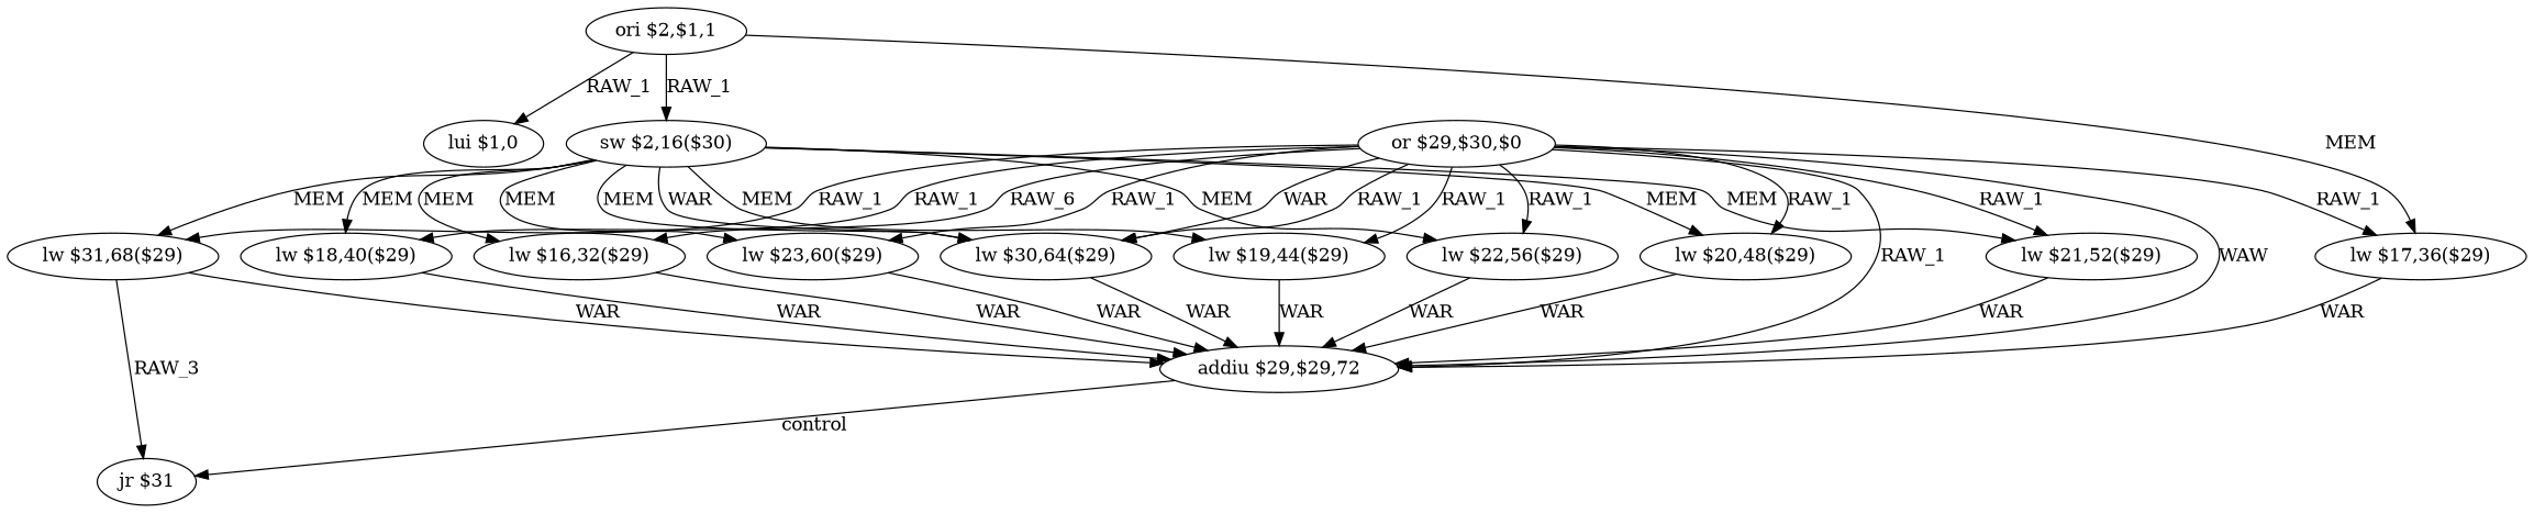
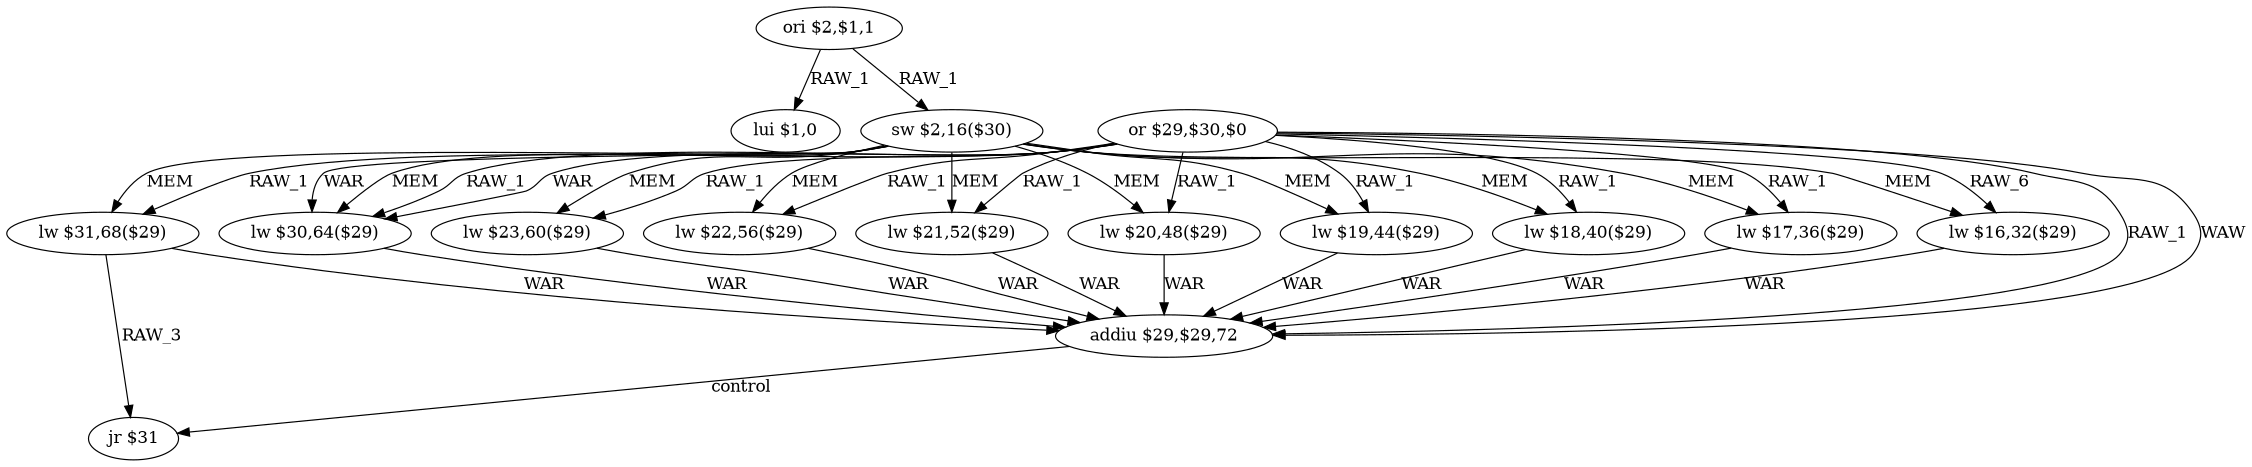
  digraph {
    node [shape=ellipse]
    n1 [label="lui $1,0"]
    n2 [label="ori $2,$1,1"]
    n3 [label="sw $2,16($30)"]
    n4 [label="lw $31,68($29)"]
    n5 [label="lw $30,64($29)"]
    n6 [label="lw $23,60($29)"]
    n7 [label="lw $22,56($29)"]
    n8 [label="lw $21,52($29)"]
    n9 [label="lw $20,48($29)"]
    n10 [label="lw $19,44($29)"]
    n11 [label="lw $18,40($29)"]
    n12 [label="lw $17,36($29)"]
    n13 [label="lw $16,32($29)"]
    n14 [label="addiu $29,$29,72"]
    n15 [label="jr $31"]
    n16 [label="or $29,$30,$0"]
    n2 -> n1 [label=RAW_1]
    n2 -> n3 [label=RAW_1]
    n3 -> n4 [label=MEM]
    n3 -> n5 [label=WAR]
    n3 -> n5 [label=MEM]
    n3 -> n6 [label=MEM]
    n3 -> n7 [label=MEM]
    n3 -> n8 [label=MEM]
    n3 -> n9 [label=MEM]
    n3 -> n10 [label=MEM]
    n3 -> n11 [label=MEM]
-   n2 -> n12 [label=MEM]
+   n3 -> n12 [label=MEM]
    n3 -> n13 [label=MEM]
    n4 -> n14 [label=WAR]
    n4 -> n15 [label=RAW_3]
    n5 -> n14 [label=WAR]
    n6 -> n14 [label=WAR]
    n7 -> n14 [label=WAR]
    n8 -> n14 [label=WAR]
    n9 -> n14 [label=WAR]
    n10 -> n14 [label=WAR]
    n11 -> n14 [label=WAR]
    n12 -> n14 [label=WAR]
    n13 -> n14 [label=WAR]
    n14 -> n15 [label=control]
    n16 -> n4 [label=RAW_1]
    n16 -> n5 [label=RAW_1]
    n16 -> n5 [label=WAR]
    n16 -> n6 [label=RAW_1]
    n16 -> n7 [label=RAW_1]
    n16 -> n8 [label=RAW_1]
    n16 -> n9 [label=RAW_1]
    n16 -> n10 [label=RAW_1]
    n16 -> n11 [label=RAW_1]
    n16 -> n12 [label=RAW_1]
    n16 -> n13 [label=RAW_6]
    n16 -> n14 [label=RAW_1]
    n16 -> n14 [label=WAW]
  }
